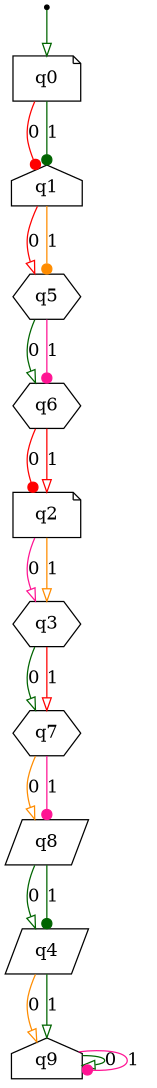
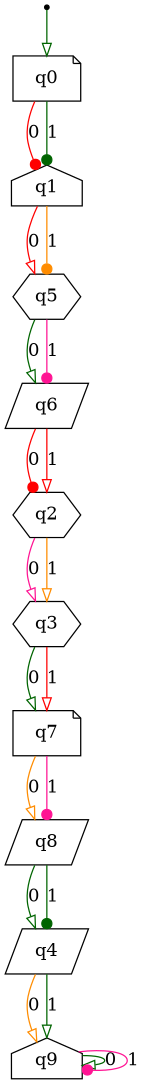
  digraph {
    node [shape=hexagon]
    edge [arrowhead=onormal color=darkgreen]
    __start [shape=point]
    q0 [shape=note]
    q1 [shape=house]
    q5
-   q6
-   q2 [shape=note]
+   q6 [shape=parallelogram]
+   q2
    q3
-   q7
+   q7 [shape=note]
    q8 [shape=parallelogram]
    q4 [shape=parallelogram]
    q9 [shape=house]
    __start -> q0
    q0 -> q1 [arrowhead=dot color=red label=0]
    q0 -> q1 [arrowhead=dot label=1]
    q1 -> q5 [color=red label=0]
    q1 -> q5 [arrowhead=dot color=darkorange label=1]
    q5 -> q6 [label=0]
    q5 -> q6 [arrowhead=dot color=deeppink label=1]
    q6 -> q2 [arrowhead=dot color=red label=0]
    q6 -> q2 [color=red label=1]
    q2 -> q3 [color=deeppink label=0]
    q2 -> q3 [color=darkorange label=1]
    q3 -> q7 [label=0]
    q3 -> q7 [color=red label=1]
    q7 -> q8 [color=darkorange label=0]
    q7 -> q8 [arrowhead=dot color=deeppink label=1]
    q8 -> q4 [label=0]
    q8 -> q4 [arrowhead=dot label=1]
    q4 -> q9 [color=darkorange label=0]
    q4 -> q9 [label=1]
    q9 -> q9 [label=0]
    q9 -> q9 [arrowhead=dot color=deeppink label=1]
  }
